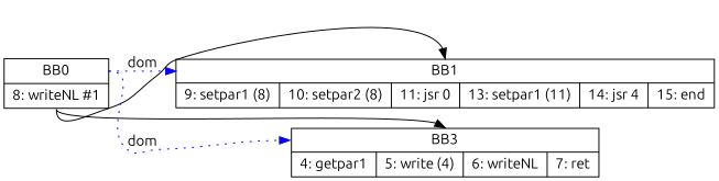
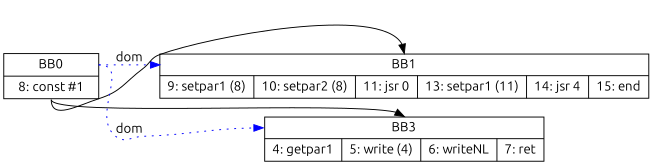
  digraph {
    fontname=Ubuntu
    rankdir=LR
    node [fontname=Ubuntu shape=record]
    edge [fontname=Ubuntu headport=b tailport=b]
-   n1 [label="<b>BB0 | { 8: writeNL #1 }"]
+   n1 [label="<b>BB0 | { 8: const #1 }"]
    n2 [label="<b>BB1 | { 9: setpar1 (8) | 10: setpar2 (8) | 11: jsr 0 | 13: setpar1 (11) | 14: jsr 4 | 15: end }"]
    n3 [label="<b>BB3 | { 4: getpar1 | 5: write (4) | 6: writeNL | 7: ret }"]
    n1 -> n2 [color=blue label=dom style=dotted]
    n1 -> n2 [headport=n tailport=s]
    n1 -> n3 [color=blue label=dom style=dotted]
    n1 -> n3 [headport=n tailport=s]
  }
